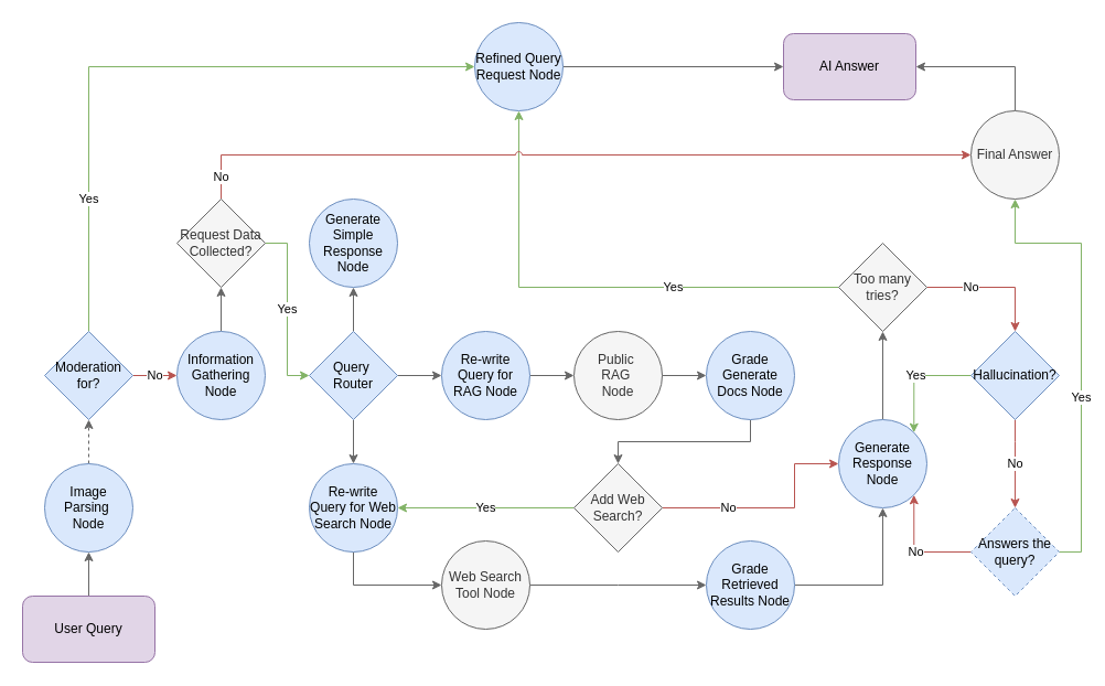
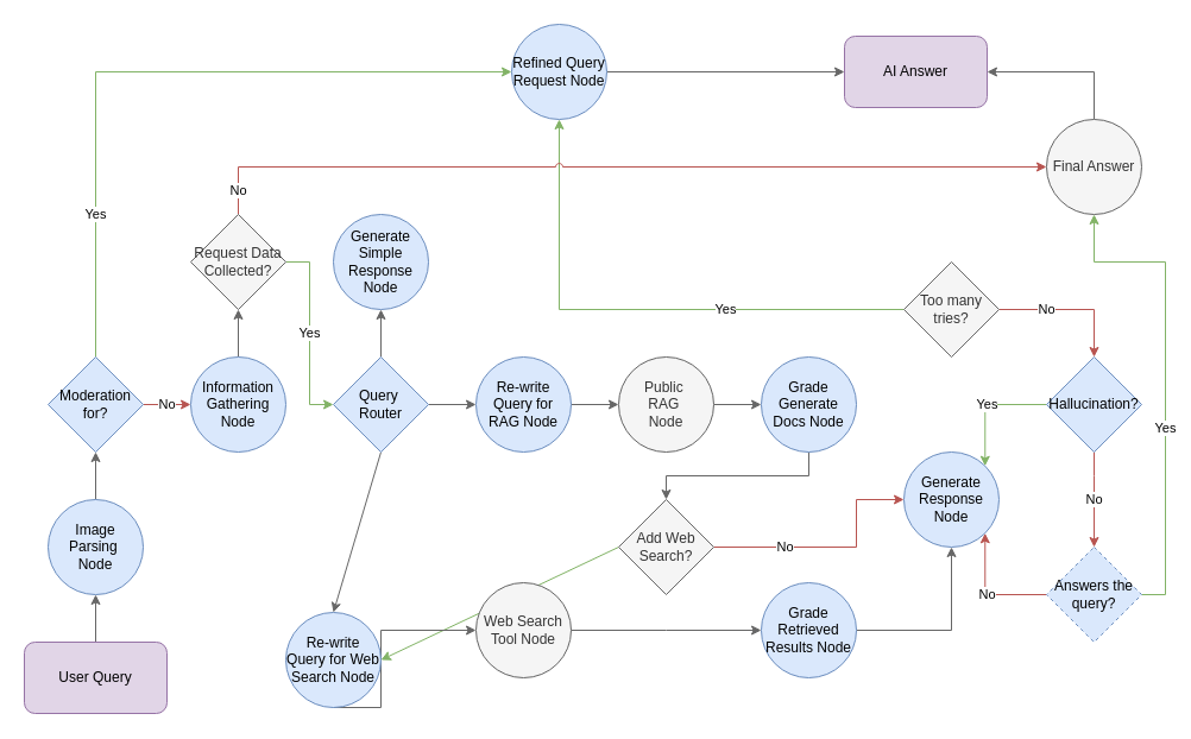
  <mxCell id="0" />
  <mxCell id="1" parent="0" />
  <mxCell id="2" style="edgeStyle=orthogonalEdgeStyle;rounded=0;orthogonalLoop=1;jettySize=auto;html=1;fillColor=#f5f5f5;strokeColor=#666666;movable=0;resizable=0;rotatable=0;deletable=0;editable=0;locked=1;connectable=0;exitX=0.5;exitY=0;exitDx=0;exitDy=0;entryX=0.5;entryY=1;entryDx=0;entryDy=0;" parent="1" source="3" target="27" edge="1"><mxGeometry relative="1" as="geometry" /></mxCell>
  <mxCell id="3" value="User Query" style="rounded=1;whiteSpace=wrap;html=1;fillColor=#e1d5e7;strokeColor=#9673a6;movable=0;resizable=0;rotatable=0;deletable=0;editable=0;locked=1;connectable=0;" parent="1" vertex="1"><mxGeometry x="20" y="540" width="120" height="60" as="geometry" /></mxCell>
  <mxCell id="4" style="edgeStyle=orthogonalEdgeStyle;rounded=0;orthogonalLoop=1;jettySize=auto;html=1;entryX=0.5;entryY=0;entryDx=0;entryDy=0;fillColor=#f5f5f5;strokeColor=#666666;movable=0;resizable=0;rotatable=0;deletable=0;editable=0;locked=1;connectable=0;exitX=0.5;exitY=1;exitDx=0;exitDy=0;" parent="1" source="5" target="8" edge="1"><mxGeometry relative="1" as="geometry"><mxPoint x="900" y="390" as="targetPoint" /></mxGeometry></mxCell>
  <mxCell id="5" value="Grade Generate Docs Node" style="ellipse;whiteSpace=wrap;html=1;aspect=fixed;fillColor=#dae8fc;strokeColor=#6c8ebf;labelBackgroundColor=none;movable=0;resizable=0;rotatable=0;deletable=0;editable=0;locked=1;connectable=0;" parent="1" vertex="1"><mxGeometry x="640" y="300" width="80" height="80" as="geometry" /></mxCell>
  <mxCell id="6" value="No" style="rounded=0;orthogonalLoop=1;jettySize=auto;html=1;entryX=0;entryY=0.5;entryDx=0;entryDy=0;fillColor=#f8cecc;strokeColor=#b85450;exitX=1;exitY=0.5;exitDx=0;exitDy=0;movable=0;resizable=0;rotatable=0;deletable=0;editable=0;locked=1;connectable=0;edgeStyle=orthogonalEdgeStyle;" parent="1" source="8" target="10" edge="1"><mxGeometry x="-0.4" relative="1" as="geometry"><mxPoint x="933.333" y="386.667" as="sourcePoint" /><mxPoint x="960" y="440" as="targetPoint" /><mxPoint as="offset" /><Array as="points"><mxPoint x="720" y="460" /><mxPoint x="720" y="420" /></Array></mxGeometry></mxCell>
  <mxCell id="7" value="Yes" style="rounded=0;orthogonalLoop=1;jettySize=auto;html=1;entryX=1;entryY=0.5;entryDx=0;entryDy=0;fillColor=#d5e8d4;strokeColor=#82b366;exitX=0;exitY=0.5;exitDx=0;exitDy=0;elbow=vertical;movable=0;resizable=0;rotatable=0;deletable=0;editable=0;locked=1;connectable=0;" parent="1" source="8" target="12" edge="1"><mxGeometry relative="1" as="geometry"><mxPoint x="970" y="390" as="sourcePoint" /><mxPoint x="570" y="470" as="targetPoint" /><mxPoint as="offset" /></mxGeometry></mxCell>
  <mxCell id="8" value="Add Web Search?" style="rhombus;whiteSpace=wrap;html=1;labelBackgroundColor=none;fillColor=#f5f5f5;fontColor=#333333;strokeColor=#666666;movable=0;resizable=0;rotatable=0;deletable=0;editable=0;locked=1;connectable=0;" parent="1" vertex="1"><mxGeometry x="520" y="420" width="80" height="80" as="geometry" /></mxCell>
- <mxCell id="9" style="rounded=0;orthogonalLoop=1;jettySize=auto;html=1;entryX=0.5;entryY=1;entryDx=0;entryDy=0;fillColor=#f5f5f5;strokeColor=#666666;exitX=0.5;exitY=0;exitDx=0;exitDy=0;movable=0;resizable=0;rotatable=0;deletable=0;editable=0;locked=1;connectable=0;" parent="1" source="10" target="32" edge="1"><mxGeometry relative="1" as="geometry"><mxPoint x="924.961" y="400.309" as="sourcePoint" /><mxPoint x="960" y="360" as="targetPoint" /><Array as="points" /></mxGeometry></mxCell>
  <mxCell id="10" value="Generate Response Node" style="ellipse;whiteSpace=wrap;html=1;aspect=fixed;fillColor=#dae8fc;strokeColor=#6c8ebf;gradientColor=none;labelBackgroundColor=none;movable=0;resizable=0;rotatable=0;deletable=0;editable=0;locked=1;connectable=0;" parent="1" vertex="1"><mxGeometry x="760" y="380" width="80" height="80" as="geometry" /></mxCell>
  <mxCell id="11" style="rounded=0;orthogonalLoop=1;jettySize=auto;html=1;fillColor=#f5f5f5;strokeColor=#666666;edgeStyle=orthogonalEdgeStyle;exitX=0.5;exitY=1;exitDx=0;exitDy=0;entryX=0;entryY=0.5;entryDx=0;entryDy=0;movable=0;resizable=0;rotatable=0;deletable=0;editable=0;locked=1;connectable=0;" parent="1" source="12" target="14" edge="1"><mxGeometry relative="1" as="geometry"><mxPoint x="510" y="550" as="sourcePoint" /><mxPoint x="1100" y="680" as="targetPoint" /><Array as="points"><mxPoint x="320" y="530" /></Array></mxGeometry></mxCell>
- <mxCell id="12" value="Re-write Query for Web Search Node" style="ellipse;whiteSpace=wrap;html=1;aspect=fixed;fillColor=#dae8fc;strokeColor=#6c8ebf;gradientColor=none;labelBackgroundColor=none;labelBorderColor=none;movable=0;resizable=0;rotatable=0;deletable=0;editable=0;locked=1;connectable=0;" parent="1" vertex="1"><mxGeometry x="280" y="420" width="80" height="80" as="geometry" /></mxCell>
+ <mxCell id="12" value="Re-write Query for Web Search Node" style="ellipse;whiteSpace=wrap;html=1;aspect=fixed;fillColor=#dae8fc;strokeColor=#6c8ebf;gradientColor=none;labelBackgroundColor=none;labelBorderColor=none;movable=0;resizable=0;rotatable=0;deletable=0;editable=0;locked=1;connectable=0;" parent="1" vertex="1"><mxGeometry x="240" y="515" width="80" height="80" as="geometry" /></mxCell>
  <mxCell id="13" style="edgeStyle=orthogonalEdgeStyle;rounded=0;orthogonalLoop=1;jettySize=auto;html=1;entryX=0;entryY=0.5;entryDx=0;entryDy=0;fillColor=#f5f5f5;strokeColor=#666666;exitX=1;exitY=0.5;exitDx=0;exitDy=0;movable=0;resizable=0;rotatable=0;deletable=0;editable=0;locked=1;connectable=0;" parent="1" source="14" target="44" edge="1"><mxGeometry relative="1" as="geometry"><Array as="points"><mxPoint x="560" y="530" /><mxPoint x="560" y="530" /></Array><mxPoint x="730" y="600" as="sourcePoint" /><mxPoint x="1050" y="480" as="targetPoint" /></mxGeometry></mxCell>
  <mxCell id="14" value="Web Search Tool Node" style="ellipse;whiteSpace=wrap;html=1;aspect=fixed;fillColor=#f5f5f5;strokeColor=#666666;fontColor=#333333;movable=0;resizable=0;rotatable=0;deletable=0;editable=0;locked=1;connectable=0;" parent="1" vertex="1"><mxGeometry x="400" y="490" width="80" height="80" as="geometry" /></mxCell>
  <mxCell id="15" value="AI Answer" style="rounded=1;whiteSpace=wrap;html=1;fillColor=#e1d5e7;strokeColor=#9673a6;movable=0;resizable=0;rotatable=0;deletable=0;editable=0;locked=1;connectable=0;" parent="1" vertex="1"><mxGeometry x="710" y="30" width="120" height="60" as="geometry" /></mxCell>
  <mxCell id="16" value="No" style="edgeStyle=orthogonalEdgeStyle;rounded=0;orthogonalLoop=1;jettySize=auto;html=1;entryX=0.5;entryY=0;entryDx=0;entryDy=0;fillColor=#f8cecc;strokeColor=#b85450;movable=0;resizable=0;rotatable=0;deletable=0;editable=0;locked=1;connectable=0;exitX=0.5;exitY=1;exitDx=0;exitDy=0;" parent="1" source="18" target="21" edge="1"><mxGeometry relative="1" as="geometry"><Array as="points"><mxPoint x="920" y="400" /><mxPoint x="920" y="400" /></Array><mxPoint as="offset" /></mxGeometry></mxCell>
  <mxCell id="17" value="Yes" style="rounded=0;orthogonalLoop=1;jettySize=auto;html=1;entryX=1;entryY=0;entryDx=0;entryDy=0;fillColor=#d5e8d4;strokeColor=#82b366;exitX=0;exitY=0.5;exitDx=0;exitDy=0;elbow=vertical;movable=0;resizable=0;rotatable=0;deletable=0;editable=0;locked=1;connectable=0;edgeStyle=orthogonalEdgeStyle;" parent="1" source="18" target="10" edge="1"><mxGeometry x="-0.041" relative="1" as="geometry"><mxPoint as="offset" /><Array as="points"><mxPoint x="828" y="340" /></Array></mxGeometry></mxCell>
  <mxCell id="18" value="Hallucination?" style="rhombus;whiteSpace=wrap;html=1;fillColor=#dae8fc;strokeColor=#6c8ebf;labelBackgroundColor=none;movable=0;resizable=0;rotatable=0;deletable=0;editable=0;locked=1;connectable=0;" parent="1" vertex="1"><mxGeometry x="880" y="300" width="80" height="80" as="geometry" /></mxCell>
  <mxCell id="19" value="No" style="edgeStyle=orthogonalEdgeStyle;rounded=0;orthogonalLoop=1;jettySize=auto;html=1;fillColor=#f8cecc;strokeColor=#b85450;movable=0;resizable=0;rotatable=0;deletable=0;editable=0;locked=1;connectable=0;entryX=1;entryY=1;entryDx=0;entryDy=0;exitX=0;exitY=0.5;exitDx=0;exitDy=0;" parent="1" source="21" target="10" edge="1"><mxGeometry x="-0.033" relative="1" as="geometry"><Array as="points"><mxPoint x="828" y="500" /></Array><mxPoint x="1240" y="590" as="sourcePoint" /><mxPoint x="200" y="380" as="targetPoint" /><mxPoint as="offset" /></mxGeometry></mxCell>
  <mxCell id="20" value="Yes" style="edgeStyle=orthogonalEdgeStyle;rounded=0;orthogonalLoop=1;jettySize=auto;html=1;entryX=0.5;entryY=1;entryDx=0;entryDy=0;fillColor=#d5e8d4;strokeColor=#82b366;exitX=1;exitY=0.5;exitDx=0;exitDy=0;movable=0;resizable=0;rotatable=0;deletable=0;editable=0;locked=1;connectable=0;" parent="1" source="21" target="29" edge="1"><mxGeometry x="-0.2" relative="1" as="geometry"><Array as="points"><mxPoint x="980" y="500" /><mxPoint x="980" y="220" /><mxPoint x="920" y="220" /></Array><mxPoint x="1250" y="560" as="sourcePoint" /><mxPoint x="930" y="200" as="targetPoint" /><mxPoint as="offset" /></mxGeometry></mxCell>
  <mxCell id="21" value="Answers the query?" style="rhombus;whiteSpace=wrap;html=1;fillColor=#dae8fc;strokeColor=#6c8ebf;labelBackgroundColor=none;movable=0;resizable=0;rotatable=0;deletable=0;editable=0;locked=1;connectable=0;dashed=1;" parent="1" vertex="1"><mxGeometry x="880" y="460" width="80" height="80" as="geometry" /></mxCell>
  <mxCell id="22" style="rounded=0;orthogonalLoop=1;jettySize=auto;html=1;entryX=0.5;entryY=0;entryDx=0;entryDy=0;fillColor=#f5f5f5;strokeColor=#666666;exitX=0.5;exitY=1;exitDx=0;exitDy=0;movable=0;resizable=0;rotatable=0;deletable=0;editable=0;locked=1;connectable=0;" parent="1" source="25" target="12" edge="1"><mxGeometry relative="1" as="geometry"><mxPoint x="390" y="590" as="sourcePoint" /><mxPoint x="860" y="680" as="targetPoint" /></mxGeometry></mxCell>
  <mxCell id="23" style="rounded=0;orthogonalLoop=1;jettySize=auto;html=1;entryX=0;entryY=0.5;entryDx=0;entryDy=0;fillColor=#f5f5f5;strokeColor=#666666;movable=0;resizable=0;rotatable=0;deletable=0;editable=0;locked=1;connectable=0;" parent="1" source="25" target="41" edge="1"><mxGeometry relative="1" as="geometry" /></mxCell>
  <mxCell id="24" style="rounded=0;orthogonalLoop=1;jettySize=auto;html=1;entryX=0.5;entryY=1;entryDx=0;entryDy=0;fillColor=#f5f5f5;strokeColor=#666666;exitX=0.5;exitY=0;exitDx=0;exitDy=0;movable=0;resizable=0;rotatable=0;deletable=0;editable=0;locked=1;connectable=0;" parent="1" source="25" target="42" edge="1"><mxGeometry relative="1" as="geometry"><mxPoint x="415" y="280" as="sourcePoint" /><mxPoint x="465" y="150" as="targetPoint" /></mxGeometry></mxCell>
  <mxCell id="25" value="Query&amp;nbsp;&lt;div&gt;Router&lt;/div&gt;" style="rhombus;whiteSpace=wrap;html=1;fillColor=#dae8fc;strokeColor=#6c8ebf;rounded=0;shadow=0;labelBackgroundColor=none;movable=0;resizable=0;rotatable=0;deletable=0;editable=0;locked=1;connectable=0;" parent="1" vertex="1"><mxGeometry x="280" y="300" width="80" height="80" as="geometry" /></mxCell>
- <mxCell id="26" style="edgeStyle=orthogonalEdgeStyle;rounded=0;orthogonalLoop=1;jettySize=auto;html=1;entryX=0.5;entryY=1;entryDx=0;entryDy=0;fillColor=#f5f5f5;strokeColor=#666666;movable=0;resizable=0;rotatable=0;deletable=0;editable=0;locked=1;connectable=0;exitX=0.5;exitY=0;exitDx=0;exitDy=0;dashed=1;" parent="1" source="27" target="37" edge="1"><mxGeometry relative="1" as="geometry" /></mxCell>
+ <mxCell id="26" style="edgeStyle=orthogonalEdgeStyle;rounded=0;orthogonalLoop=1;jettySize=auto;html=1;entryX=0.5;entryY=1;entryDx=0;entryDy=0;fillColor=#f5f5f5;strokeColor=#666666;movable=0;resizable=0;rotatable=0;deletable=0;editable=0;locked=1;connectable=0;exitX=0.5;exitY=0;exitDx=0;exitDy=0;" parent="1" source="27" target="37" edge="1"><mxGeometry relative="1" as="geometry" /></mxCell>
  <mxCell id="27" value="Image Parsing&amp;nbsp;&lt;div&gt;Node&lt;/div&gt;" style="ellipse;whiteSpace=wrap;html=1;aspect=fixed;fillColor=#dae8fc;strokeColor=#6c8ebf;movable=0;resizable=0;rotatable=0;deletable=0;editable=0;locked=1;connectable=0;" parent="1" vertex="1"><mxGeometry x="40" y="420" width="80" height="80" as="geometry" /></mxCell>
  <mxCell id="28" style="edgeStyle=orthogonalEdgeStyle;rounded=0;orthogonalLoop=1;jettySize=auto;html=1;entryX=1;entryY=0.5;entryDx=0;entryDy=0;fillColor=#f5f5f5;strokeColor=#666666;exitX=0.5;exitY=0;exitDx=0;exitDy=0;movable=0;resizable=0;rotatable=0;deletable=0;editable=0;locked=1;connectable=0;" parent="1" source="29" target="15" edge="1"><mxGeometry relative="1" as="geometry"><mxPoint x="1300" y="360" as="sourcePoint" /><mxPoint x="930" y="310" as="targetPoint" /><Array as="points"><mxPoint x="920" y="60" /></Array></mxGeometry></mxCell>
  <mxCell id="29" value="Final Answer" style="ellipse;whiteSpace=wrap;html=1;aspect=fixed;fillColor=#f5f5f5;strokeColor=#666666;fontColor=#333333;movable=0;resizable=0;rotatable=0;deletable=0;editable=0;locked=1;connectable=0;" parent="1" vertex="1"><mxGeometry x="880" y="100" width="80" height="80" as="geometry" /></mxCell>
  <mxCell id="30" value="Yes" style="edgeStyle=orthogonalEdgeStyle;rounded=0;orthogonalLoop=1;jettySize=auto;html=1;entryX=0.5;entryY=1;entryDx=0;entryDy=0;fillColor=#d5e8d4;strokeColor=#82b366;exitX=0;exitY=0.5;exitDx=0;exitDy=0;jumpStyle=arc;movable=0;resizable=0;rotatable=0;deletable=0;editable=0;locked=1;connectable=0;" parent="1" source="32" target="34" edge="1"><mxGeometry x="-0.333" relative="1" as="geometry"><mxPoint x="760" y="620" as="sourcePoint" /><mxPoint x="600" y="320" as="targetPoint" /><Array as="points"><mxPoint x="470" y="260" /></Array><mxPoint as="offset" /></mxGeometry></mxCell>
  <mxCell id="31" value="No" style="edgeStyle=orthogonalEdgeStyle;rounded=0;orthogonalLoop=1;jettySize=auto;html=1;entryX=0.5;entryY=0;entryDx=0;entryDy=0;fillColor=#f8cecc;strokeColor=#b85450;movable=0;resizable=0;rotatable=0;deletable=0;editable=0;locked=1;connectable=0;exitX=1;exitY=0.5;exitDx=0;exitDy=0;" parent="1" source="32" target="18" edge="1"><mxGeometry x="-0.333" relative="1" as="geometry"><Array as="points"><mxPoint x="920" y="260" /></Array><mxPoint as="offset" /></mxGeometry></mxCell>
  <mxCell id="32" value="Too many tries?" style="rhombus;whiteSpace=wrap;html=1;fillColor=#f5f5f5;strokeColor=#666666;labelBackgroundColor=none;fontColor=#333333;movable=0;resizable=0;rotatable=0;deletable=0;editable=0;locked=1;connectable=0;" parent="1" vertex="1"><mxGeometry x="760" width="80" height="80" as="geometry" y="220" /></mxCell>
  <mxCell id="33" style="edgeStyle=orthogonalEdgeStyle;rounded=0;orthogonalLoop=1;jettySize=auto;html=1;entryX=0;entryY=0.5;entryDx=0;entryDy=0;fillColor=#f5f5f5;strokeColor=#666666;exitX=1;exitY=0.5;exitDx=0;exitDy=0;movable=0;resizable=0;rotatable=0;deletable=0;editable=0;locked=1;connectable=0;" parent="1" source="34" target="15" edge="1"><mxGeometry relative="1" as="geometry"><mxPoint x="570" y="-120" as="sourcePoint" /><mxPoint x="790" y="-150" as="targetPoint" /></mxGeometry></mxCell>
  <mxCell id="34" value="Refined Query Request&amp;nbsp;&lt;span style=&quot;background-color: initial;&quot;&gt;Node&lt;/span&gt;" style="ellipse;whiteSpace=wrap;html=1;aspect=fixed;fillColor=#dae8fc;strokeColor=#6c8ebf;movable=0;resizable=0;rotatable=0;deletable=0;editable=0;locked=1;connectable=0;" parent="1" vertex="1"><mxGeometry x="430" y="20" width="80" height="80" as="geometry" /></mxCell>
  <mxCell id="35" value="No" style="rounded=0;orthogonalLoop=1;jettySize=auto;html=1;fillColor=#f8cecc;strokeColor=#b85450;exitX=1;exitY=0.5;exitDx=0;exitDy=0;edgeStyle=orthogonalEdgeStyle;movable=0;resizable=0;rotatable=0;deletable=0;editable=0;locked=1;connectable=0;entryX=0;entryY=0.5;entryDx=0;entryDy=0;" parent="1" source="37" target="49" edge="1"><mxGeometry relative="1" as="geometry"><mxPoint x="119.5" y="430" as="sourcePoint" /><mxPoint y="340" as="targetPoint" x="160" /></mxGeometry></mxCell>
  <mxCell id="36" value="Yes" style="edgeStyle=orthogonalEdgeStyle;rounded=0;orthogonalLoop=1;jettySize=auto;html=1;entryX=0;entryY=0.5;entryDx=0;entryDy=0;labelBackgroundColor=#FFFFFF;fillColor=#d5e8d4;strokeColor=#82b366;exitX=0.5;exitY=0;exitDx=0;exitDy=0;movable=0;resizable=0;rotatable=0;deletable=0;editable=0;locked=1;connectable=0;" parent="1" source="37" target="34" edge="1"><mxGeometry x="-0.593" relative="1" as="geometry"><mxPoint x="50" y="230" as="sourcePoint" /><mxPoint x="690" y="40" as="targetPoint" /><Array as="points"><mxPoint x="80" y="60" /></Array><mxPoint as="offset" /></mxGeometry></mxCell>
  <mxCell id="37" value="Moderation for?" style="rhombus;whiteSpace=wrap;html=1;fillColor=#dae8fc;strokeColor=#6c8ebf;rounded=0;shadow=0;labelBackgroundColor=none;movable=0;resizable=0;rotatable=0;deletable=0;editable=0;locked=1;connectable=0;" parent="1" vertex="1"><mxGeometry x="40" y="300" width="80" height="80" as="geometry" /></mxCell>
  <mxCell id="38" style="rounded=0;orthogonalLoop=1;jettySize=auto;html=1;fillColor=#f5f5f5;strokeColor=#666666;exitX=1;exitY=0.5;exitDx=0;exitDy=0;entryX=0;entryY=0.5;entryDx=0;entryDy=0;movable=0;resizable=0;rotatable=0;deletable=0;editable=0;locked=1;connectable=0;" parent="1" source="39" target="5" edge="1"><mxGeometry relative="1" as="geometry"><mxPoint x="630" y="350" as="sourcePoint" /></mxGeometry></mxCell>
  <mxCell id="39" value="Public&amp;nbsp;&lt;div&gt;&lt;span style=&quot;background-color: initial;&quot;&gt;RAG&amp;nbsp;&lt;/span&gt;&lt;/div&gt;&lt;div&gt;&lt;span style=&quot;background-color: initial;&quot;&gt;Node&lt;/span&gt;&lt;/div&gt;" style="ellipse;whiteSpace=wrap;html=1;aspect=fixed;fillColor=#f5f5f5;strokeColor=#666666;fontColor=#333333;movable=0;resizable=0;rotatable=0;deletable=0;editable=0;locked=1;connectable=0;" parent="1" vertex="1"><mxGeometry x="520" y="300" width="80" height="80" as="geometry" /></mxCell>
  <mxCell id="40" style="edgeStyle=orthogonalEdgeStyle;rounded=0;orthogonalLoop=1;jettySize=auto;html=1;entryX=0;entryY=0.5;entryDx=0;entryDy=0;fillColor=#f5f5f5;strokeColor=#666666;movable=0;resizable=0;rotatable=0;deletable=0;editable=0;locked=1;connectable=0;exitX=1;exitY=0.5;exitDx=0;exitDy=0;" parent="1" source="41" target="39" edge="1"><mxGeometry relative="1" as="geometry"><mxPoint x="640" y="340" as="targetPoint" /></mxGeometry></mxCell>
  <mxCell id="41" value="Re-write Query for RAG Node" style="ellipse;whiteSpace=wrap;html=1;aspect=fixed;fillColor=#dae8fc;strokeColor=#6c8ebf;gradientColor=none;labelBackgroundColor=none;movable=0;resizable=0;rotatable=0;deletable=0;editable=0;locked=1;connectable=0;" parent="1" vertex="1"><mxGeometry x="400" y="300" width="80" height="80" as="geometry" /></mxCell>
  <mxCell id="42" value="Generate Simple Response Node" style="ellipse;whiteSpace=wrap;html=1;aspect=fixed;fillColor=#dae8fc;strokeColor=#6c8ebf;gradientColor=none;labelBackgroundColor=none;movable=0;resizable=0;rotatable=0;deletable=0;editable=0;locked=1;connectable=0;" parent="1" vertex="1"><mxGeometry x="280" y="180" width="80" height="80" as="geometry" /></mxCell>
  <mxCell id="43" style="edgeStyle=orthogonalEdgeStyle;rounded=0;orthogonalLoop=1;jettySize=auto;html=1;entryX=0.5;entryY=1;entryDx=0;entryDy=0;exitX=1;exitY=0.5;exitDx=0;exitDy=0;fillColor=#f5f5f5;strokeColor=#666666;movable=0;resizable=0;rotatable=0;deletable=0;editable=0;locked=1;connectable=0;" parent="1" source="44" target="10" edge="1"><mxGeometry relative="1" as="geometry" /></mxCell>
  <mxCell id="44" value="Grade Retrieved Results Node" style="ellipse;whiteSpace=wrap;html=1;aspect=fixed;fillColor=#dae8fc;strokeColor=#6c8ebf;labelBackgroundColor=none;movable=0;resizable=0;rotatable=0;deletable=0;editable=0;locked=1;connectable=0;" parent="1" vertex="1"><mxGeometry x="640" y="490" width="80" height="80" as="geometry" /></mxCell>
  <mxCell id="45" value="Yes" style="edgeStyle=orthogonalEdgeStyle;rounded=0;orthogonalLoop=1;jettySize=auto;html=1;entryX=0;entryY=0.5;entryDx=0;entryDy=0;fillColor=#d5e8d4;strokeColor=#82b366;exitX=1;exitY=0.5;exitDx=0;exitDy=0;movable=0;resizable=0;rotatable=0;deletable=0;editable=0;locked=1;connectable=0;" edge="1" parent="1" source="47" target="25"><mxGeometry relative="1" as="geometry"><mxPoint as="offset" /></mxGeometry></mxCell>
  <mxCell id="46" value="No" style="edgeStyle=orthogonalEdgeStyle;rounded=0;orthogonalLoop=1;jettySize=auto;html=1;entryX=0;entryY=0.5;entryDx=0;entryDy=0;fillColor=#f8cecc;strokeColor=#b85450;exitX=0.5;exitY=0;exitDx=0;exitDy=0;jumpStyle=arc;movable=0;resizable=0;rotatable=0;deletable=0;editable=0;locked=1;connectable=0;" edge="1" parent="1" source="47" target="29"><mxGeometry x="-0.944" relative="1" as="geometry"><Array as="points"><mxPoint x="200" y="140" /></Array><mxPoint as="offset" /></mxGeometry></mxCell>
  <mxCell id="47" value="Request Data Collected?" style="rhombus;whiteSpace=wrap;html=1;fillColor=#f5f5f5;strokeColor=#666666;rounded=0;shadow=0;labelBackgroundColor=none;movable=0;resizable=0;rotatable=0;deletable=0;editable=0;locked=1;connectable=0;fontColor=#333333;" vertex="1" parent="1"><mxGeometry y="180" width="80" height="80" as="geometry" x="160" /></mxCell>
  <mxCell id="48" style="edgeStyle=orthogonalEdgeStyle;rounded=0;orthogonalLoop=1;jettySize=auto;html=1;entryX=0.5;entryY=1;entryDx=0;entryDy=0;fillColor=#f5f5f5;strokeColor=#666666;exitX=0.5;exitY=0;exitDx=0;exitDy=0;movable=0;resizable=0;rotatable=0;deletable=0;editable=0;locked=1;connectable=0;" edge="1" parent="1" source="49" target="47"><mxGeometry relative="1" as="geometry" /></mxCell>
  <mxCell id="49" value="Information Gathering Node" style="ellipse;whiteSpace=wrap;html=1;aspect=fixed;fillColor=#dae8fc;strokeColor=#6c8ebf;gradientColor=none;labelBackgroundColor=none;movable=0;resizable=0;rotatable=0;deletable=0;editable=0;locked=1;connectable=0;" vertex="1" parent="1"><mxGeometry y="300" width="80" height="80" as="geometry" x="160" /></mxCell>
